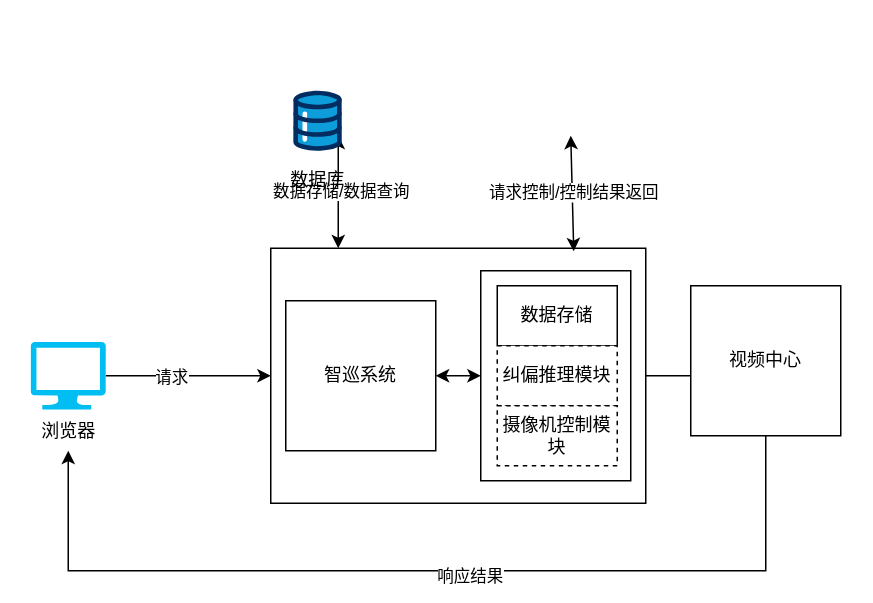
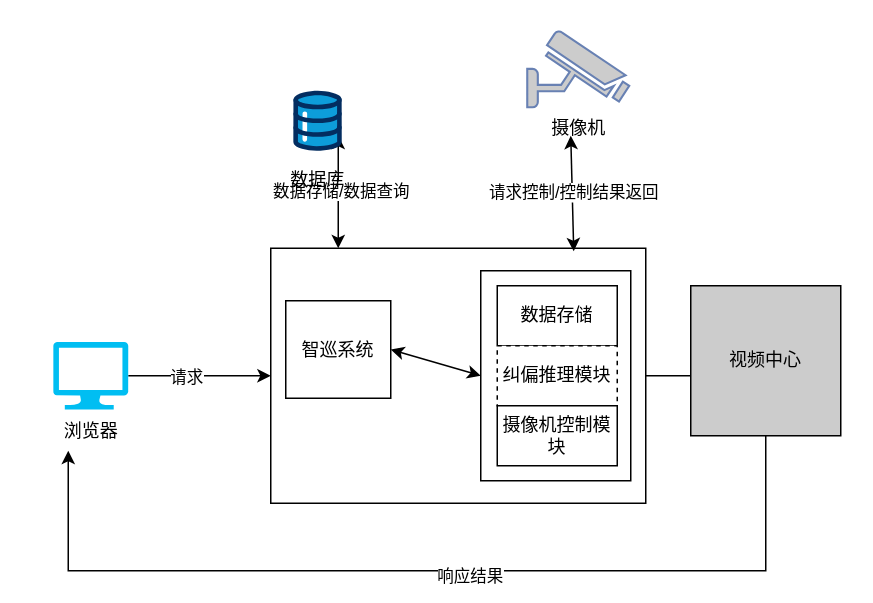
  <mxCell id="0" />
  <mxCell id="1" parent="0" />
  <mxCell id="2" value="" style="rounded=0;whiteSpace=wrap;html=1;align=left;verticalAlign=bottom;" vertex="1" parent="1"><mxGeometry x="180" y="165" width="250" height="170" as="geometry" /></mxCell>
  <mxCell id="3" value="" style="rounded=0;whiteSpace=wrap;html=1;" vertex="1" parent="1"><mxGeometry x="320" y="180" width="100" height="140" as="geometry" /></mxCell>
  <mxCell id="4" value="数据存储" style="rounded=0;whiteSpace=wrap;html=1;" vertex="1" parent="1"><mxGeometry x="331" y="190" width="80" height="40" as="geometry" /></mxCell>
  <mxCell id="5" value="" style="endArrow=classic;html=1;rounded=0;exitX=1;exitY=0.5;exitDx=0;exitDy=0;entryX=0;entryY=0.5;entryDx=0;entryDy=0;exitPerimeter=0;" edge="1" parent="1" source="13" target="2"><mxGeometry width="50" height="50" relative="1" as="geometry"><mxPoint x="110" y="250" as="sourcePoint" /><mxPoint x="390" y="280" as="targetPoint" /></mxGeometry></mxCell>
  <mxCell id="6" value="请求" style="edgeLabel;html=1;align=center;verticalAlign=middle;resizable=0;points=[];" vertex="1" connectable="0" parent="5"><mxGeometry x="-0.343" relative="1" as="geometry"><mxPoint x="7" as="offset" /></mxGeometry></mxCell>
  <mxCell id="7" value="" style="endArrow=classic;html=1;rounded=0;exitX=1;exitY=0.5;exitDx=0;exitDy=0;" edge="1" parent="1" source="2"><mxGeometry width="50" height="50" relative="1" as="geometry"><mxPoint x="340" y="330" as="sourcePoint" /><mxPoint x="45" y="300" as="targetPoint" /><Array as="points"><mxPoint x="510" y="250" /><mxPoint x="510" y="380" /><mxPoint x="45" y="380" /></Array></mxGeometry></mxCell>
  <mxCell id="8" value="响应结果" style="edgeLabel;html=1;align=center;verticalAlign=middle;resizable=0;points=[];" vertex="1" connectable="0" parent="7"><mxGeometry x="0.081" y="3" relative="1" as="geometry"><mxPoint as="offset" /></mxGeometry></mxCell>
  <mxCell id="9" value="" style="endArrow=classic;startArrow=classic;html=1;rounded=0;entryX=0.5;entryY=1;entryDx=0;entryDy=0;exitX=0.5;exitY=0;exitDx=0;exitDy=0;" edge="1" parent="1"><mxGeometry width="50" height="50" relative="1" as="geometry"><mxPoint x="225" y="165" as="sourcePoint" /><mxPoint x="225" y="90" as="targetPoint" /></mxGeometry></mxCell>
  <mxCell id="10" value="数据存储/数据查询" style="edgeLabel;html=1;align=center;verticalAlign=middle;resizable=0;points=[];" vertex="1" connectable="0" parent="9"><mxGeometry x="0.04" y="-1" relative="1" as="geometry"><mxPoint as="offset" /></mxGeometry></mxCell>
  <mxCell id="11" value="" style="endArrow=classic;startArrow=classic;html=1;rounded=0;entryX=0.5;entryY=1;entryDx=0;entryDy=0;exitX=0.808;exitY=0.012;exitDx=0;exitDy=0;exitPerimeter=0;" edge="1" parent="1" source="2"><mxGeometry width="50" height="50" relative="1" as="geometry"><mxPoint x="380" y="160" as="sourcePoint" /><mxPoint x="380" y="90" as="targetPoint" /></mxGeometry></mxCell>
  <mxCell id="12" value="请求控制/控制结果返回" style="edgeLabel;html=1;align=center;verticalAlign=middle;resizable=0;points=[];" vertex="1" connectable="0" parent="11"><mxGeometry x="0.039" y="-1" relative="1" as="geometry"><mxPoint as="offset" /></mxGeometry></mxCell>
- <mxCell id="13" value="浏览器" style="verticalLabelPosition=bottom;html=1;verticalAlign=top;align=center;strokeColor=none;fillColor=#00BEF2;shape=mxgraph.azure.computer;pointerEvents=1;" vertex="1" parent="1"><mxGeometry x="20" y="227.5" width="50" height="45" as="geometry" /></mxCell>
+ <mxCell id="13" value="浏览器" style="verticalLabelPosition=bottom;html=1;verticalAlign=top;align=center;strokeColor=none;fillColor=#00BEF2;shape=mxgraph.azure.computer;pointerEvents=1;" vertex="1" parent="1"><mxGeometry x="35" y="227.5" width="50" height="45" as="geometry" /></mxCell>
+ <mxCell id="14" value="摄像机" style="fontColor=#000000;verticalAlign=top;verticalLabelPosition=bottom;labelPosition=center;align=center;html=1;outlineConnect=0;fillColor=#CCCCCC;strokeColor=#6881B3;gradientColor=none;gradientDirection=north;strokeWidth=2;shape=mxgraph.networks.security_camera;" vertex="1" parent="1"><mxGeometry x="351" y="20" width="68" height="51" as="geometry" /></mxCell>
  <mxCell id="15" value="纠偏推理模块" style="rounded=0;whiteSpace=wrap;html=1;dashed=1;" vertex="1" parent="1"><mxGeometry x="331" y="230" width="80" height="40" as="geometry" /></mxCell>
- <mxCell id="16" value="摄像机控制模块" style="rounded=0;whiteSpace=wrap;html=1;dashed=1;" vertex="1" parent="1"><mxGeometry x="331" y="270" width="80" height="40" as="geometry" /></mxCell>
+ <mxCell id="16" value="摄像机控制模块" style="rounded=0;whiteSpace=wrap;html=1;" vertex="1" parent="1"><mxGeometry x="331" y="270" width="80" height="40" as="geometry" /></mxCell>
  <mxCell id="17" value="数据库" style="verticalLabelPosition=bottom;aspect=fixed;html=1;shape=mxgraph.salesforce.data;" vertex="1" parent="1"><mxGeometry x="195" y="60" width="32.4" height="40" as="geometry" /></mxCell>
- <mxCell id="18" value="智巡系统" style="whiteSpace=wrap;html=1;aspect=fixed;" vertex="1" parent="1"><mxGeometry x="190" y="200" width="100" height="100" as="geometry" /></mxCell>
+ <mxCell id="18" value="智巡系统" style="whiteSpace=wrap;html=1;aspect=fixed;" vertex="1" parent="1"><mxGeometry x="190" y="200" width="70" height="65" as="geometry" /></mxCell>
  <mxCell id="19" value="" style="endArrow=classic;startArrow=classic;html=1;rounded=0;entryX=1;entryY=0.5;entryDx=0;entryDy=0;exitX=0;exitY=0.5;exitDx=0;exitDy=0;" edge="1" parent="1" source="3" target="18"><mxGeometry width="50" height="50" relative="1" as="geometry"><mxPoint x="340" y="330" as="sourcePoint" /><mxPoint x="390" y="280" as="targetPoint" /></mxGeometry></mxCell>
- <mxCell id="20" value="视频中心" style="whiteSpace=wrap;html=1;aspect=fixed;" vertex="1" parent="1"><mxGeometry x="460" y="190" width="100" height="100" as="geometry" /></mxCell>
+ <mxCell id="20" value="视频中心" style="whiteSpace=wrap;html=1;aspect=fixed;fillColor=#cccccc;" vertex="1" parent="1"><mxGeometry x="460" y="190" width="100" height="100" as="geometry" /></mxCell>
